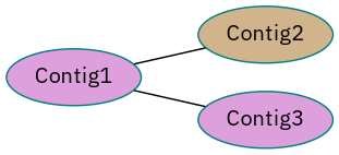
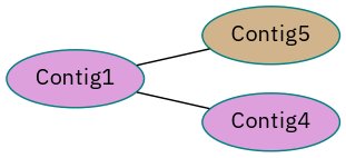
  strict graph {
    fontname="IBM Plex Sans"
    rankdir=LR
    node [color=teal fillcolor=plum fontname="IBM Plex Sans" present=1 style=filled]
    edge [fontname="IBM Plex Sans"]
-   Contig2 [fillcolor=tan]
+   Contig2 [fillcolor=tan label=Contig5]
    Contig1
-   Contig3
+   Contig3 [label=Contig4]
    Contig1 -- Contig2
    Contig1 -- Contig3
  }
